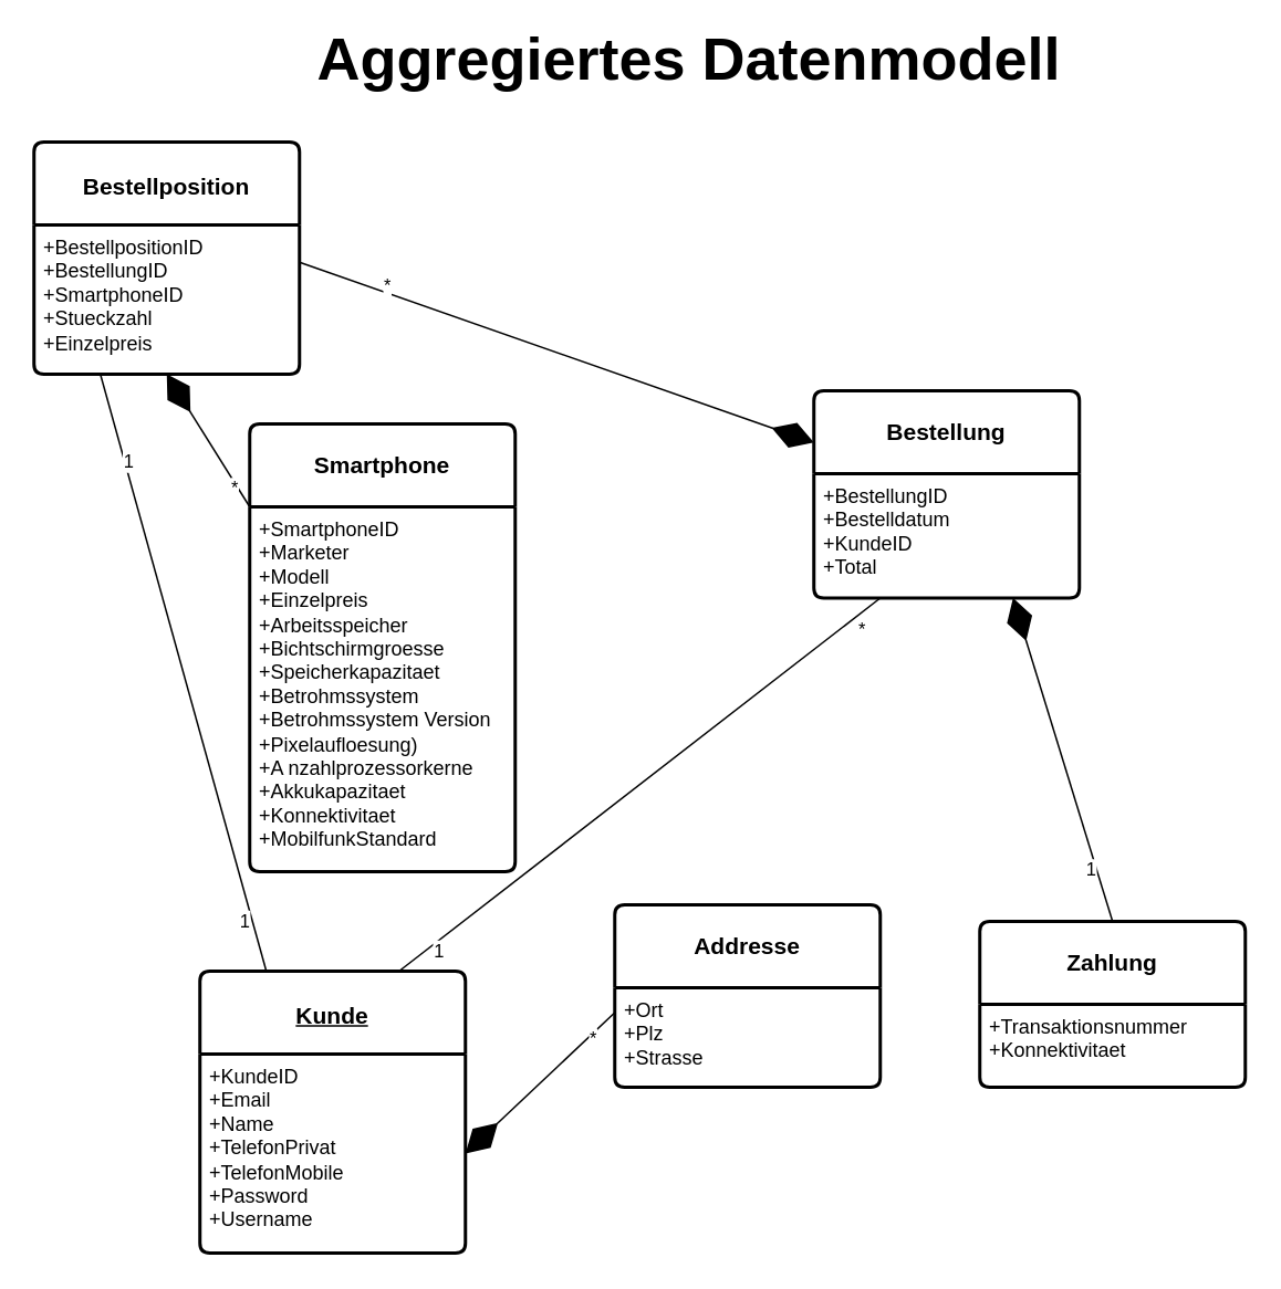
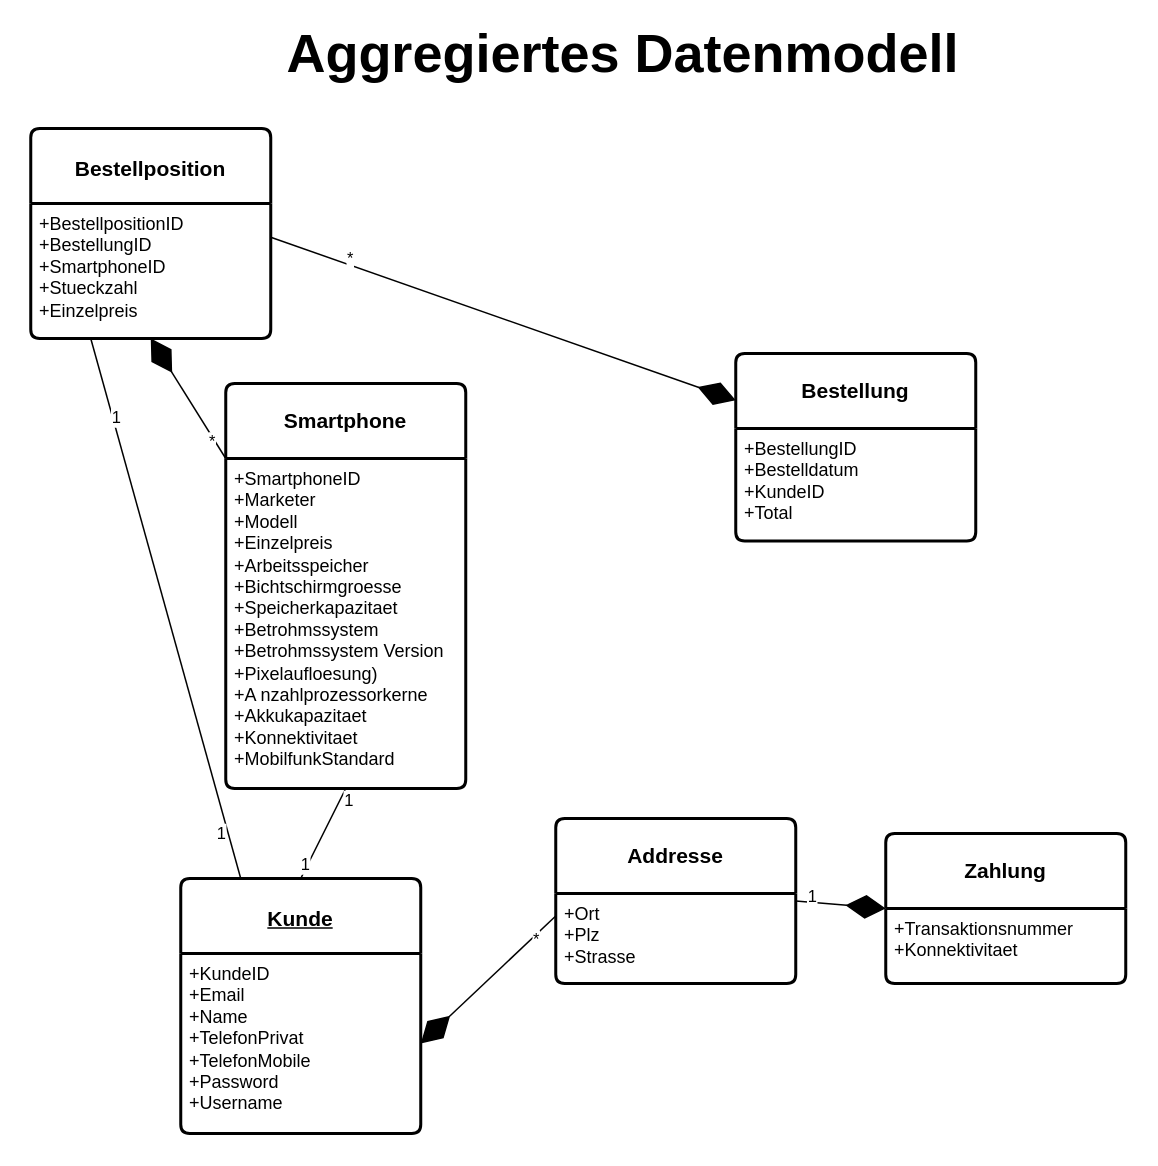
  <mxCell id="0" />
  <mxCell id="1" parent="0" />
  <mxCell id="2" value="" style="endArrow=none;html=1;rounded=0;exitX=0.25;exitY=0;exitDx=0;exitDy=0;entryX=0.25;entryY=1;entryDx=0;entryDy=0;" parent="1" source="25" target="28" edge="1"><mxGeometry relative="1" as="geometry"><mxPoint x="280" y="713.052" as="sourcePoint" /><mxPoint x="440" y="729.182" as="targetPoint" /></mxGeometry></mxCell>
  <mxCell id="3" value="1" style="edgeLabel;html=1;align=center;verticalAlign=middle;resizable=0;points=[];" parent="2" vertex="1" connectable="0"><mxGeometry x="-0.824" y="5" relative="1" as="geometry"><mxPoint as="offset" /></mxGeometry></mxCell>
  <mxCell id="4" value="1" style="edgeLabel;html=1;align=center;verticalAlign=middle;resizable=0;points=[];" parent="2" vertex="1" connectable="0"><mxGeometry x="0.705" y="-2" relative="1" as="geometry"><mxPoint as="offset" /></mxGeometry></mxCell>
  <mxCell id="5" value="" style="endArrow=diamondThin;endFill=1;endSize=24;html=1;rounded=0;entryX=1;entryY=0.5;entryDx=0;entryDy=0;exitX=0;exitY=0.25;exitDx=0;exitDy=0;" parent="1" source="32" target="26" edge="1"><mxGeometry width="160" relative="1" as="geometry"><mxPoint x="198.085" y="935" as="sourcePoint" /><mxPoint x="172.203" y="775" as="targetPoint" /></mxGeometry></mxCell>
  <mxCell id="6" value="*" style="edgeLabel;html=1;align=center;verticalAlign=middle;resizable=0;points=[];" parent="5" vertex="1" connectable="0"><mxGeometry x="-0.677" y="2" relative="1" as="geometry"><mxPoint as="offset" /></mxGeometry></mxCell>
  <mxCell id="7" value="" style="endArrow=diamondThin;endFill=1;endSize=24;html=1;rounded=0;exitX=0;exitY=0;exitDx=0;exitDy=0;entryX=0.5;entryY=1;entryDx=0;entryDy=0;" parent="1" source="22" target="28" edge="1"><mxGeometry width="160" relative="1" as="geometry"><mxPoint x="291.809" y="425" as="sourcePoint" /><mxPoint x="481.034" y="705" as="targetPoint" /></mxGeometry></mxCell>
  <mxCell id="8" value="*" style="edgeLabel;html=1;align=center;verticalAlign=middle;resizable=0;points=[];" parent="7" vertex="1" connectable="0"><mxGeometry x="-0.677" y="2" relative="1" as="geometry"><mxPoint as="offset" /></mxGeometry></mxCell>
- <mxCell id="12" value="" style="endArrow=none;html=1;rounded=0;exitX=0.25;exitY=1;exitDx=0;exitDy=0;entryX=0.75;entryY=0;entryDx=0;entryDy=0;" parent="1" source="24" target="25" edge="1"><mxGeometry relative="1" as="geometry"><mxPoint x="552.556" y="380" as="sourcePoint" /><mxPoint x="265" y="595" as="targetPoint" /></mxGeometry></mxCell>
- <mxCell id="13" value="*" style="edgeLabel;html=1;align=center;verticalAlign=middle;resizable=0;points=[];" parent="12" vertex="1" connectable="0"><mxGeometry x="-0.874" y="4" relative="1" as="geometry"><mxPoint x="4" y="1" as="offset" /></mxGeometry></mxCell>
- <mxCell id="14" value="1" style="edgeLabel;html=1;align=center;verticalAlign=middle;resizable=0;points=[];" parent="12" vertex="1" connectable="0"><mxGeometry x="0.856" y="5" relative="1" as="geometry"><mxPoint as="offset" /></mxGeometry></mxCell>
+ <mxCell id="9" value="" style="endArrow=none;html=1;rounded=0;exitX=0.5;exitY=1;exitDx=0;exitDy=0;entryX=0.5;entryY=0;entryDx=0;entryDy=0;" parent="1" source="21" target="25" edge="1"><mxGeometry relative="1" as="geometry"><mxPoint x="253.261" y="425" as="sourcePoint" /><mxPoint x="196" y="595" as="targetPoint" /></mxGeometry></mxCell>
+ <mxCell id="10" value="1" style="edgeLabel;html=1;align=center;verticalAlign=middle;resizable=0;points=[];" parent="9" vertex="1" connectable="0"><mxGeometry x="-0.824" y="5" relative="1" as="geometry"><mxPoint as="offset" /></mxGeometry></mxCell>
+ <mxCell id="11" value="1" style="edgeLabel;html=1;align=center;verticalAlign=middle;resizable=0;points=[];" parent="9" vertex="1" connectable="0"><mxGeometry x="0.705" y="-2" relative="1" as="geometry"><mxPoint as="offset" /></mxGeometry></mxCell>
  <mxCell id="15" value="" style="endArrow=diamondThin;endFill=1;endSize=24;html=1;rounded=0;entryX=0;entryY=0.25;entryDx=0;entryDy=0;exitX=1;exitY=0.25;exitDx=0;exitDy=0;" parent="1" source="28" target="23" edge="1"><mxGeometry width="160" relative="1" as="geometry"><mxPoint x="550.904" y="705" as="sourcePoint" /><mxPoint x="575.054" y="380" as="targetPoint" /></mxGeometry></mxCell>
  <mxCell id="16" value="*" style="edgeLabel;html=1;align=center;verticalAlign=middle;resizable=0;points=[];" parent="15" vertex="1" connectable="0"><mxGeometry x="-0.67" y="4" relative="1" as="geometry"><mxPoint as="offset" /></mxGeometry></mxCell>
- <mxCell id="19" value="" style="endArrow=diamondThin;endFill=1;endSize=24;html=1;rounded=0;entryX=0.75;entryY=1;entryDx=0;entryDy=0;exitX=0.5;exitY=0;exitDx=0;exitDy=0;" parent="1" source="29" target="24" edge="1"><mxGeometry width="160" relative="1" as="geometry"><mxPoint x="731" y="915" as="sourcePoint" /><mxPoint x="596.124" y="380" as="targetPoint" /></mxGeometry></mxCell>
- <mxCell id="20" value="1" style="edgeLabel;html=1;align=center;verticalAlign=middle;resizable=0;points=[];" parent="19" vertex="1" connectable="0"><mxGeometry x="-0.67" y="4" relative="1" as="geometry"><mxPoint as="offset" /></mxGeometry></mxCell>
+ <mxCell id="17" value="" style="endArrow=diamondThin;endFill=1;endSize=24;html=1;rounded=0;entryX=0;entryY=0.5;entryDx=0;entryDy=0;exitX=1;exitY=0.5;exitDx=0;exitDy=0;" parent="1" source="31" target="29" edge="1"><mxGeometry width="160" relative="1" as="geometry"><mxPoint x="280" y="978.261" as="sourcePoint" /><mxPoint x="660" y="962.963" as="targetPoint" /></mxGeometry></mxCell>
+ <mxCell id="18" value="1" style="edgeLabel;html=1;align=center;verticalAlign=middle;resizable=0;points=[];" parent="17" vertex="1" connectable="0"><mxGeometry x="-0.67" y="4" relative="1" as="geometry"><mxPoint as="offset" /></mxGeometry></mxCell>
  <mxCell id="21" value="&lt;b&gt;Smartphone&lt;/b&gt;" style="swimlane;childLayout=stackLayout;horizontal=1;startSize=50;horizontalStack=0;rounded=1;fontSize=14;fontStyle=0;strokeWidth=2;resizeParent=0;resizeLast=1;shadow=0;dashed=0;align=center;arcSize=4;whiteSpace=wrap;html=1;" vertex="1" parent="1"><mxGeometry x="150" y="255" width="160" height="270" as="geometry" /></mxCell>
  <mxCell id="22" value="+SmartphoneID&lt;br&gt;+Marketer&lt;br&gt;+Modell&lt;br&gt;+Einzelpreis&lt;br&gt;+Arbeitsspeicher&lt;br&gt;+Bichtschirmgroesse&lt;br&gt;+Speicherkapazitaet&lt;br&gt;+Betrohmssystem&lt;br&gt;+Betrohmssystem Version&lt;br&gt;+Pixelaufloesung)&lt;br&gt;+A nzahlprozessorkerne&lt;br&gt;+Akkukapazitaet&lt;br&gt;+Konnektivitaet&lt;br&gt;+MobilfunkStandard" style="align=left;strokeColor=none;fillColor=none;spacingLeft=4;fontSize=12;verticalAlign=top;resizable=0;rotatable=0;part=1;html=1;" vertex="1" parent="21"><mxGeometry y="50" width="160" height="220" as="geometry" /></mxCell>
  <mxCell id="23" value="&lt;b&gt;Bestellung&lt;/b&gt;" style="swimlane;childLayout=stackLayout;horizontal=1;startSize=50;horizontalStack=0;rounded=1;fontSize=14;fontStyle=0;strokeWidth=2;resizeParent=0;resizeLast=1;shadow=0;dashed=0;align=center;arcSize=4;whiteSpace=wrap;html=1;" vertex="1" parent="1"><mxGeometry x="490" y="235" width="160" height="125" as="geometry" /></mxCell>
  <mxCell id="24" value="+BestellungID&lt;br&gt;+Bestelldatum&lt;br&gt;+KundeID&lt;br&gt;+Total" style="align=left;strokeColor=none;fillColor=none;spacingLeft=4;fontSize=12;verticalAlign=top;resizable=0;rotatable=0;part=1;html=1;" vertex="1" parent="23"><mxGeometry y="50" width="160" height="75" as="geometry" /></mxCell>
  <mxCell id="25" value="&lt;p style=&quot;margin: 4px 0px 0px; text-align: center; text-decoration: underline;&quot;&gt;&lt;b&gt;Kunde&lt;/b&gt;&lt;/p&gt;" style="swimlane;childLayout=stackLayout;horizontal=1;startSize=50;horizontalStack=0;rounded=1;fontSize=14;fontStyle=0;strokeWidth=2;resizeParent=0;resizeLast=1;shadow=0;dashed=0;align=center;arcSize=4;whiteSpace=wrap;html=1;" vertex="1" parent="1"><mxGeometry x="120" y="585" width="160" height="170" as="geometry" /></mxCell>
  <mxCell id="26" value="&lt;div align=&quot;left&quot;&gt;+KundeID&lt;br&gt;+Email&lt;br&gt;+Name&lt;br&gt;+TelefonPrivat&lt;br&gt;+TelefonMobile&lt;br&gt;+Password&lt;br&gt;+Username&lt;/div&gt;" style="align=left;strokeColor=none;fillColor=none;spacingLeft=4;fontSize=12;verticalAlign=top;resizable=0;rotatable=0;part=1;html=1;" vertex="1" parent="25"><mxGeometry y="50" width="160" height="120" as="geometry" /></mxCell>
  <mxCell id="27" value="&lt;p align=&quot;center&quot; style=&quot;margin: 4px 0px 0px; text-decoration-color: currentcolor;&quot;&gt;&lt;b&gt;Bestellposition&lt;/b&gt;&lt;/p&gt;" style="swimlane;childLayout=stackLayout;horizontal=1;startSize=50;horizontalStack=0;rounded=1;fontSize=14;fontStyle=0;strokeWidth=2;resizeParent=0;resizeLast=1;shadow=0;dashed=0;align=center;arcSize=4;whiteSpace=wrap;html=1;" vertex="1" parent="1"><mxGeometry x="20" y="85" width="160" height="140" as="geometry" /></mxCell>
  <mxCell id="28" value="&lt;div align=&quot;left&quot;&gt;+BestellpositionID&lt;/div&gt;&lt;div align=&quot;left&quot;&gt;+BestellungID&lt;br&gt;+SmartphoneID&lt;br&gt;+Stueckzahl&lt;br&gt;+Einzelpreis&lt;/div&gt;" style="align=left;strokeColor=none;fillColor=none;spacingLeft=4;fontSize=12;verticalAlign=top;resizable=0;rotatable=0;part=1;html=1;" vertex="1" parent="27"><mxGeometry y="50" width="160" height="90" as="geometry" /></mxCell>
  <mxCell id="29" value="&lt;b&gt;Zahlung&lt;/b&gt;" style="swimlane;childLayout=stackLayout;horizontal=1;startSize=50;horizontalStack=0;rounded=1;fontSize=14;fontStyle=0;strokeWidth=2;resizeParent=0;resizeLast=1;shadow=0;dashed=0;align=center;arcSize=4;whiteSpace=wrap;html=1;" vertex="1" parent="1"><mxGeometry x="590" y="555" width="160" height="100" as="geometry" /></mxCell>
  <mxCell id="30" value="&lt;div align=&quot;left&quot;&gt;+Transaktionsnummer&lt;/div&gt;&lt;div align=&quot;left&quot;&gt;+Konnektivitaet&lt;/div&gt;" style="align=left;strokeColor=none;fillColor=none;spacingLeft=4;fontSize=12;verticalAlign=top;resizable=0;rotatable=0;part=1;html=1;" vertex="1" parent="29"><mxGeometry y="50" width="160" height="50" as="geometry" /></mxCell>
  <mxCell id="31" value="&lt;b&gt;Addresse&lt;/b&gt;" style="swimlane;childLayout=stackLayout;horizontal=1;startSize=50;horizontalStack=0;rounded=1;fontSize=14;fontStyle=0;strokeWidth=2;resizeParent=0;resizeLast=1;shadow=0;dashed=0;align=center;arcSize=4;whiteSpace=wrap;html=1;" vertex="1" parent="1"><mxGeometry x="370" y="545" width="160" height="110" as="geometry" /></mxCell>
  <mxCell id="32" value="&lt;div align=&quot;left&quot;&gt;+Ort&lt;/div&gt;&lt;div align=&quot;left&quot;&gt;+Plz&lt;br&gt;+Strasse&lt;/div&gt;" style="align=left;strokeColor=none;fillColor=none;spacingLeft=4;fontSize=12;verticalAlign=top;resizable=0;rotatable=0;part=1;html=1;" vertex="1" parent="31"><mxGeometry y="50" width="160" height="60" as="geometry" /></mxCell>
  <mxCell id="33" value="&lt;b&gt;&lt;font style=&quot;font-size: 36px;&quot;&gt;Aggregiertes Datenmodell&lt;/font&gt;&lt;/b&gt;" style="text;html=1;align=center;verticalAlign=middle;whiteSpace=wrap;rounded=0;" vertex="1" parent="1"><mxGeometry x="155" y="20" width="520" height="30" as="geometry" /></mxCell>
